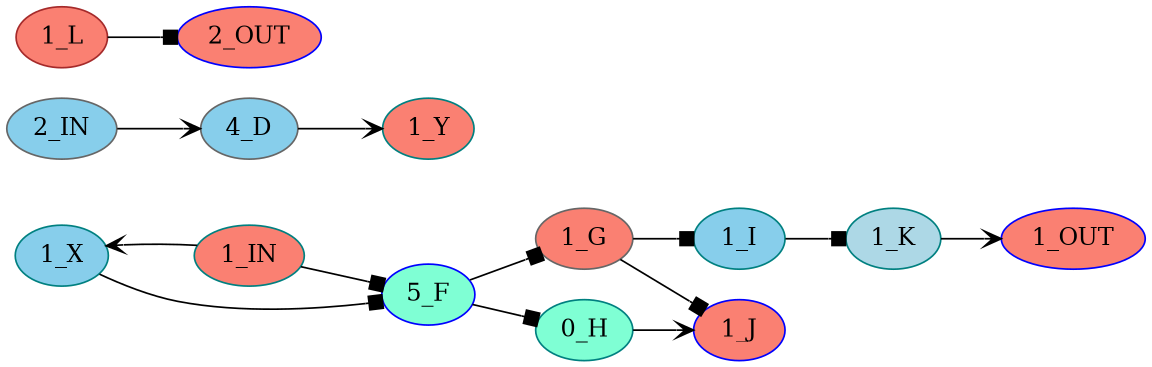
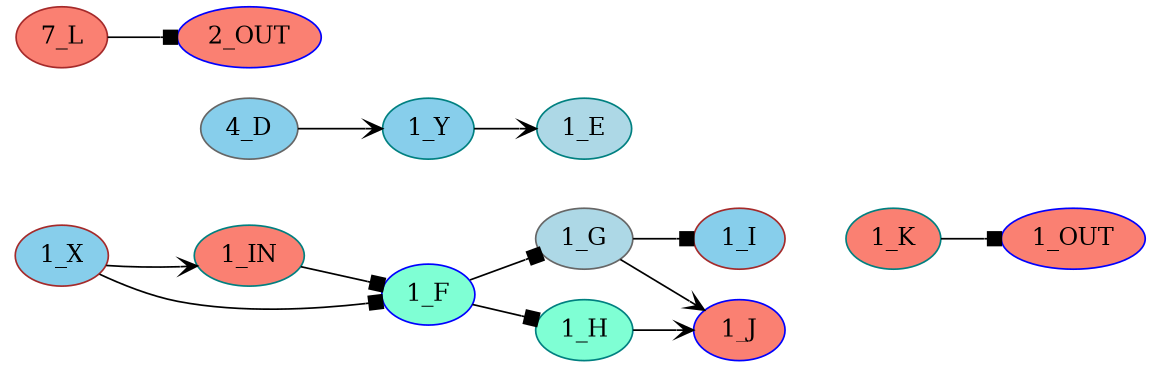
  digraph {
    rankdir=LR
    node [color=teal fillcolor=salmon style=filled]
    edge [arrowhead=box]
-   "1_X" [fillcolor=skyblue]
+   "1_X" [color=brown fillcolor=skyblue]
    "1_IN"
-   "1_F" [color=blue fillcolor=aquamarine label="5_F"]
-   "2_IN" [color=gray40 fillcolor=skyblue]
+   "1_F" [color=blue fillcolor=aquamarine]
    n5 [color=gray40 fillcolor=skyblue label="4_D"]
-   "1_Y"
-   "1_G" [color=gray40]
-   "1_H" [fillcolor=aquamarine label="0_H"]
-   "1_I" [fillcolor=skyblue]
+   "1_Y" [fillcolor=skyblue]
+   "1_E" [fillcolor=lightblue]
+   "1_G" [color=gray40 fillcolor=lightblue]
+   "1_H" [fillcolor=aquamarine]
+   "1_I" [color=brown fillcolor=skyblue]
    "1_J" [color=blue]
-   "1_K" [fillcolor=lightblue]
+   "1_K"
    "1_OUT" [color=blue]
-   "1_L" [color=brown]
+   "1_L" [color=brown label="7_L"]
    "2_OUT" [color=blue]
    "1_X" -> "1_F"
-   "1_IN" -> "1_X" [arrowhead=vee]
+   "1_X" -> "1_IN" [arrowhead=vee]
    "1_IN" -> "1_F"
    "1_F" -> "1_G"
    "1_F" -> "1_H"
-   "2_IN" -> n5 [arrowhead=vee]
    n5 -> "1_Y" [arrowhead=vee]
+   "1_Y" -> "1_E" [arrowhead=vee]
    "1_G" -> "1_I"
-   "1_G" -> "1_J"
+   "1_G" -> "1_J" [arrowhead=vee]
    "1_H" -> "1_J" [arrowhead=vee]
-   "1_I" -> "1_K"
-   "1_K" -> "1_OUT" [arrowhead=vee]
+   "1_K" -> "1_OUT"
    "1_L" -> "2_OUT"
  }
